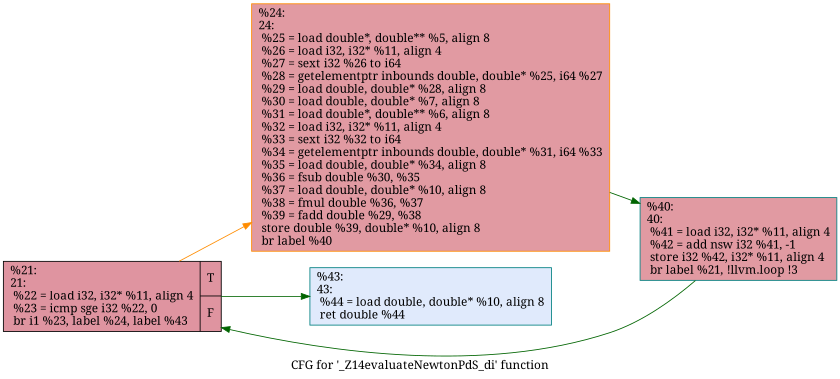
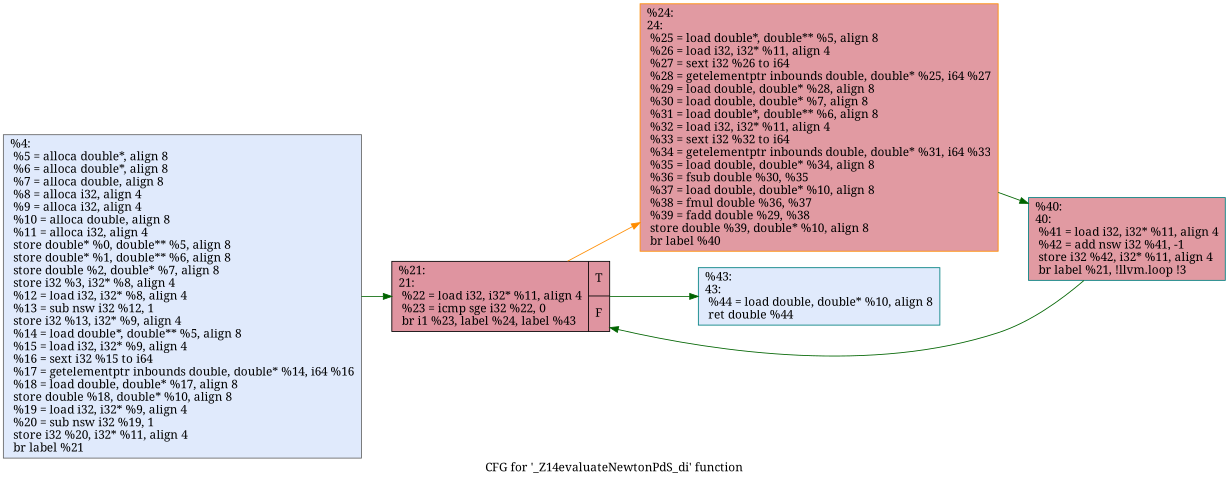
  digraph {
    label="CFG for '_Z14evaluateNewtonPdS_di' function"
    rankdir=LR
    fontname="Noto Serif"
    node [color=teal fillcolor="#b9d0f970" shape=record style=filled fontname="Noto Serif"]
    edge [color=darkgreen fontname="Noto Serif"]
+   n1 [color=gray40 label="{%4:\l  %5 = alloca double*, align 8\l  %6 = alloca double*, align 8\l  %7 = alloca double, align 8\l  %8 = alloca i32, align 4\l  %9 = alloca i32, align 4\l  %10 = alloca double, align 8\l  %11 = alloca i32, align 4\l  store double* %0, double** %5, align 8\l  store double* %1, double** %6, align 8\l  store double %2, double* %7, align 8\l  store i32 %3, i32* %8, align 4\l  %12 = load i32, i32* %8, align 4\l  %13 = sub nsw i32 %12, 1\l  store i32 %13, i32* %9, align 4\l  %14 = load double*, double** %5, align 8\l  %15 = load i32, i32* %9, align 4\l  %16 = sext i32 %15 to i64\l  %17 = getelementptr inbounds double, double* %14, i64 %16\l  %18 = load double, double* %17, align 8\l  store double %18, double* %10, align 8\l  %19 = load i32, i32* %9, align 4\l  %20 = sub nsw i32 %19, 1\l  store i32 %20, i32* %11, align 4\l  br label %21\l}"]
    n2 [color=black fillcolor="#b70d2870" label="{%21:\l21:                                               \l  %22 = load i32, i32* %11, align 4\l  %23 = icmp sge i32 %22, 0\l  br i1 %23, label %24, label %43\l|{<s0>T|<s1>F}}"]
    n3 [color=darkorange fillcolor="#bb1b2c70" label="{%24:\l24:                                               \l  %25 = load double*, double** %5, align 8\l  %26 = load i32, i32* %11, align 4\l  %27 = sext i32 %26 to i64\l  %28 = getelementptr inbounds double, double* %25, i64 %27\l  %29 = load double, double* %28, align 8\l  %30 = load double, double* %7, align 8\l  %31 = load double*, double** %6, align 8\l  %32 = load i32, i32* %11, align 4\l  %33 = sext i32 %32 to i64\l  %34 = getelementptr inbounds double, double* %31, i64 %33\l  %35 = load double, double* %34, align 8\l  %36 = fsub double %30, %35\l  %37 = load double, double* %10, align 8\l  %38 = fmul double %36, %37\l  %39 = fadd double %29, %38\l  store double %39, double* %10, align 8\l  br label %40\l}"]
    n4 [label="{%43:\l43:                                               \l  %44 = load double, double* %10, align 8\l  ret double %44\l}"]
    n5 [fillcolor="#bb1b2c70" label="{%40:\l40:                                               \l  %41 = load i32, i32* %11, align 4\l  %42 = add nsw i32 %41, -1\l  store i32 %42, i32* %11, align 4\l  br label %21, !llvm.loop !3\l}"]
+   n1 -> n2
    n2 -> n3 [color=darkorange]
    n2 -> n4
    n3 -> n5
    n5 -> n2
  }
